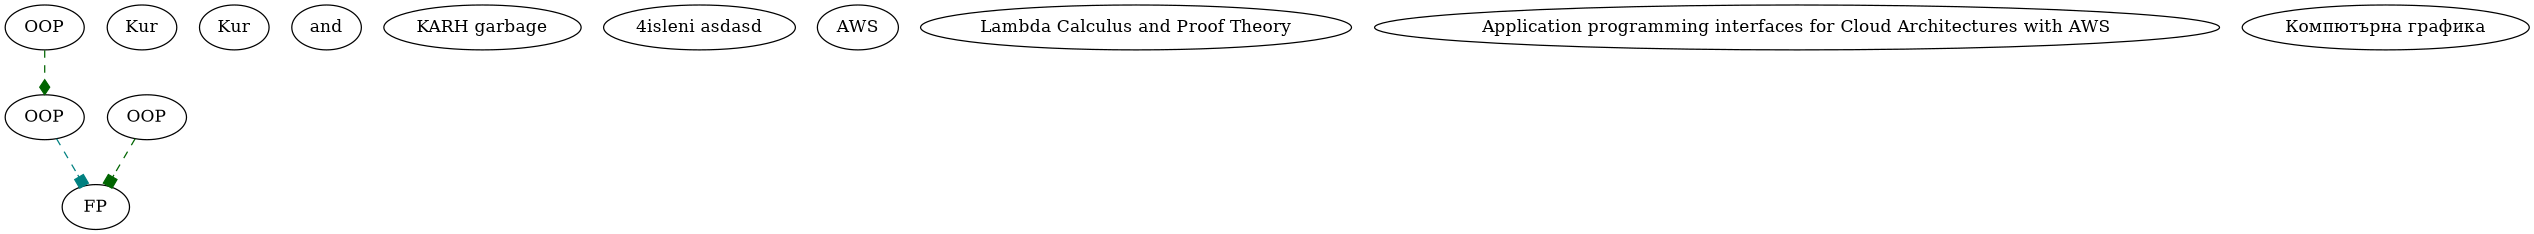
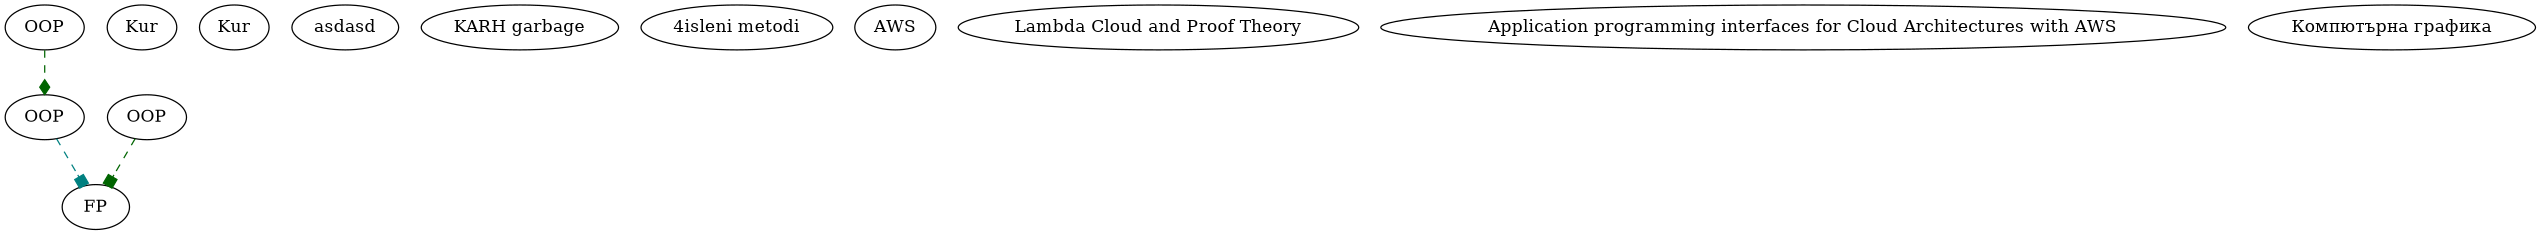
  digraph {
    edge [arrowhead=box color=darkgreen style=dashed]
    n1 [label=FP]
    n2 [label=OOP]
    n3 [label=OOP]
    n4 [label=OOP]
    n5 [label=Kur]
    n6 [label=Kur]
-   n7 [label=and]
+   n7 [label=asdasd]
    n8 [label="KARH garbage"]
-   n9 [label="4isleni asdasd"]
+   n9 [label="4isleni metodi"]
    n10 [label=AWS]
-   n11 [label="Lambda Calculus and Proof Theory"]
+   n11 [label="Lambda Cloud and Proof Theory"]
    n12 [label="Application programming interfaces for Cloud Architectures with AWS"]
    n13 [label="Компютърна графика"]
    n2 -> n1 [color=teal]
    n3 -> n1
    n4 -> n2 [arrowhead=diamond]
  }
